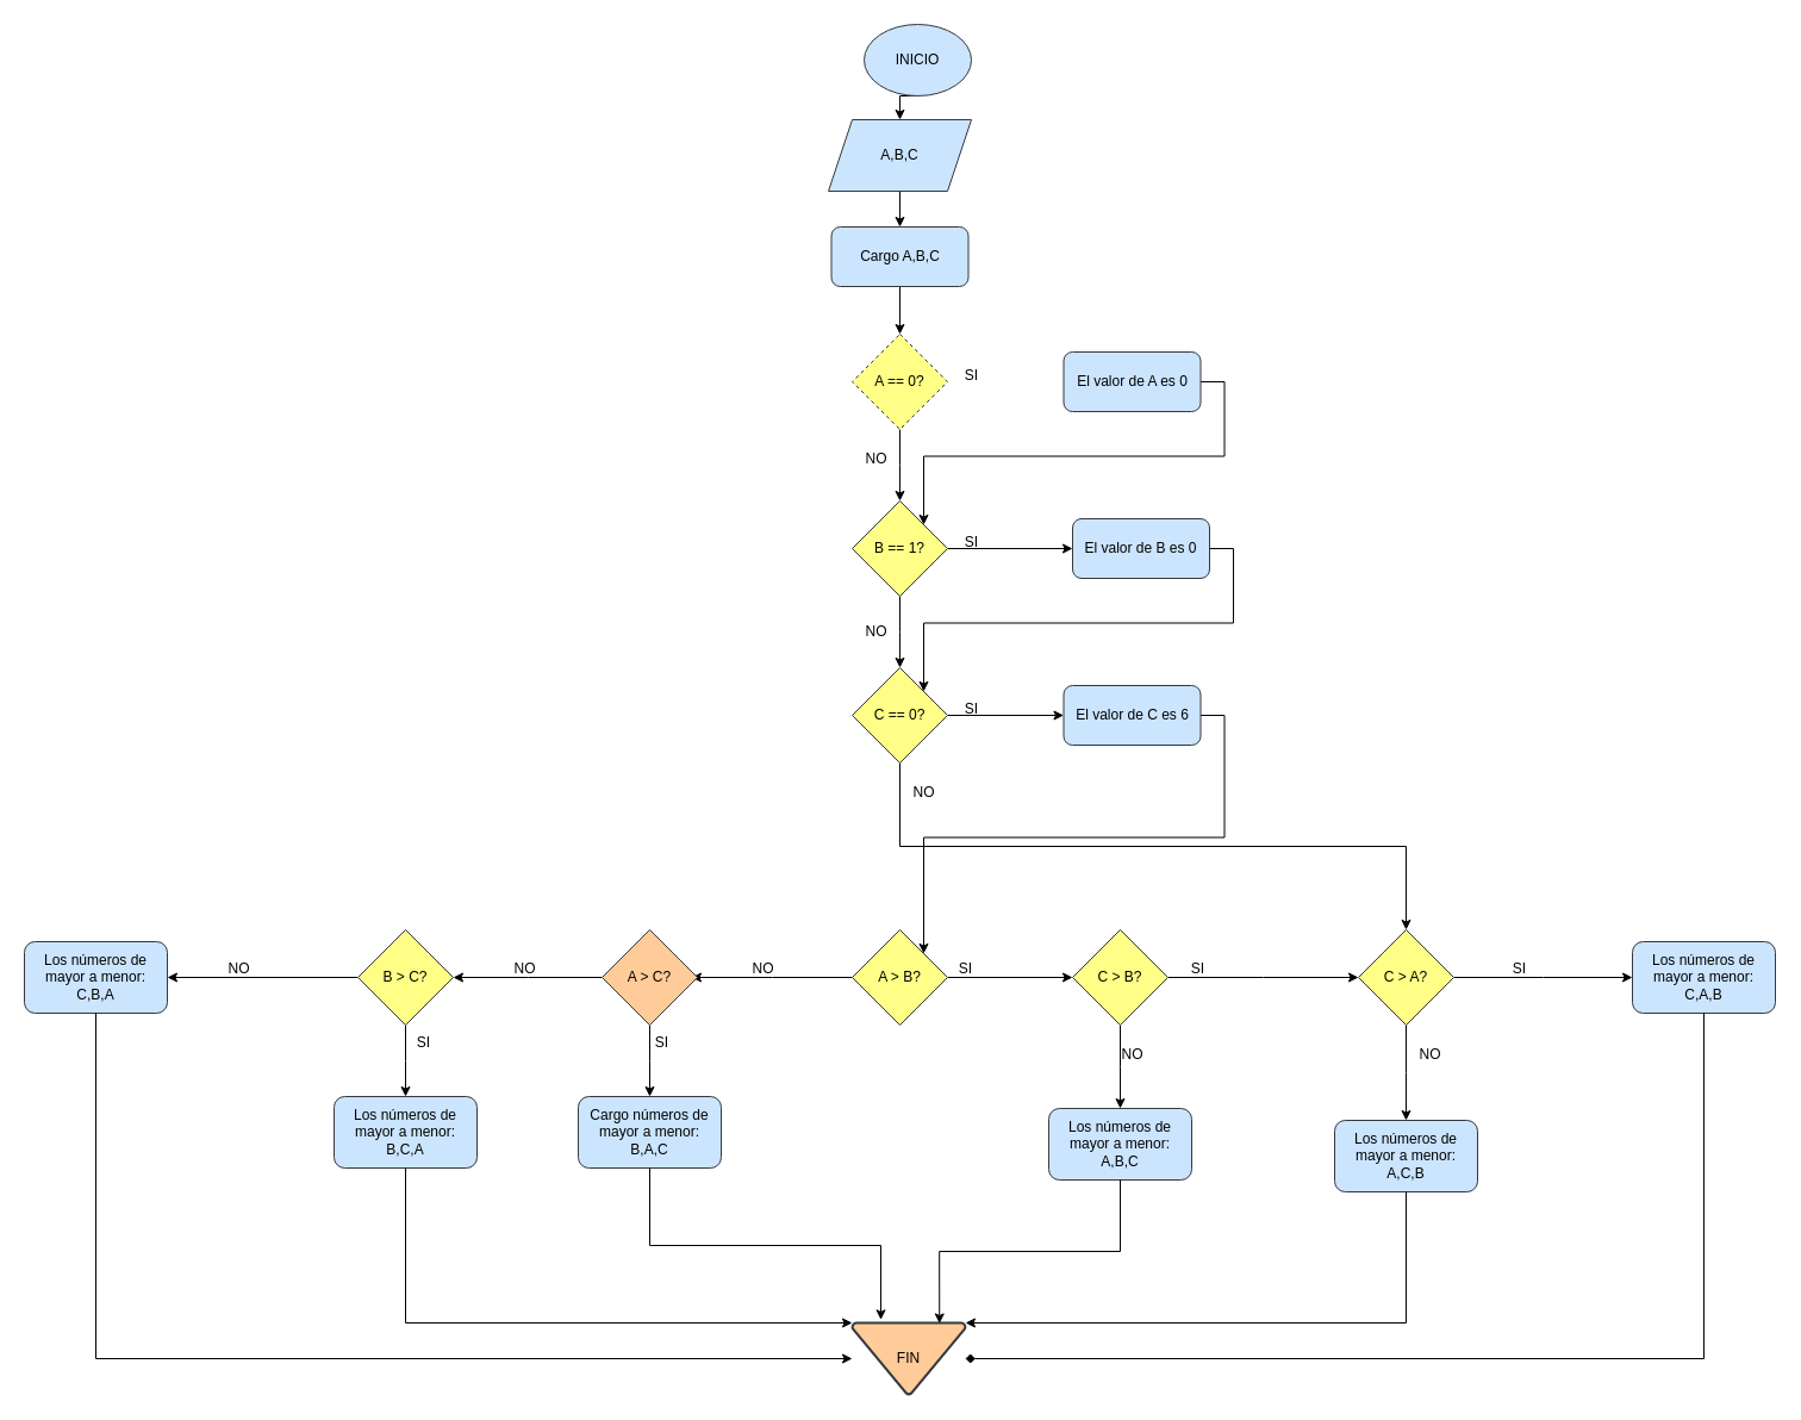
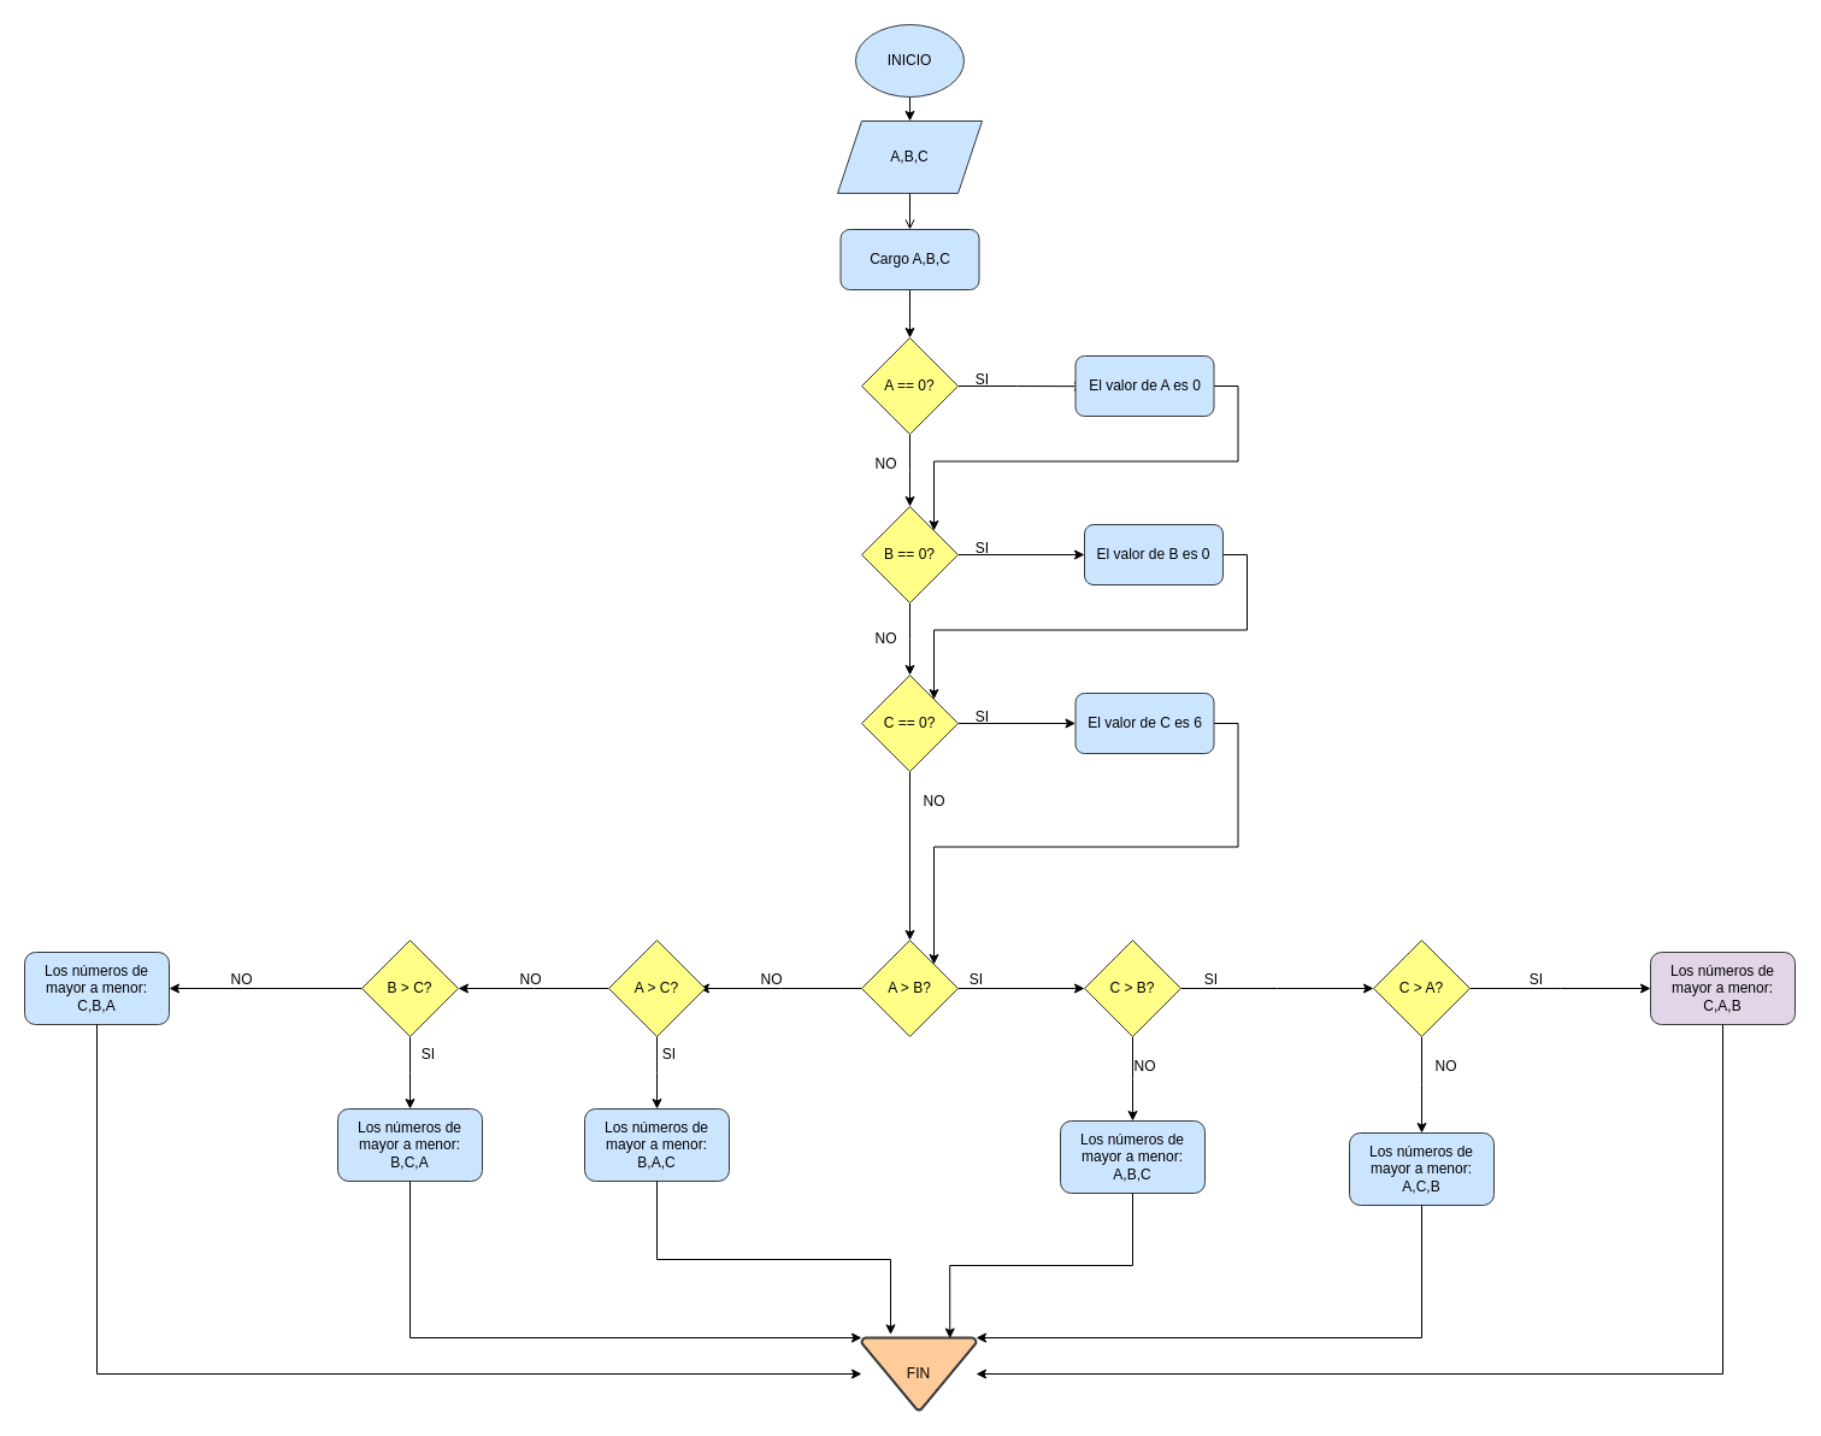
  <mxCell id="0" />
  <mxCell id="1" parent="0" />
  <mxCell id="2" style="edgeStyle=orthogonalEdgeStyle;rounded=0;orthogonalLoop=1;jettySize=auto;html=1;exitX=0.5;exitY=1;exitDx=0;exitDy=0;entryX=0.5;entryY=0;entryDx=0;entryDy=0;" edge="1" parent="1" source="3" target="5"><mxGeometry relative="1" as="geometry" /></mxCell>
- <mxCell id="3" value="INICIO" style="ellipse;whiteSpace=wrap;html=1;fillColor=#cce5ff;strokeColor=#36393d;" vertex="1" parent="1"><mxGeometry x="725" y="20" width="90" height="60" as="geometry" /></mxCell>
- <mxCell id="4" style="edgeStyle=orthogonalEdgeStyle;rounded=0;orthogonalLoop=1;jettySize=auto;html=1;exitX=0.5;exitY=1;exitDx=0;exitDy=0;entryX=0.5;entryY=0;entryDx=0;entryDy=0;" edge="1" parent="1" source="5" target="7"><mxGeometry relative="1" as="geometry" /></mxCell>
+ <mxCell id="3" value="INICIO" style="ellipse;whiteSpace=wrap;html=1;fillColor=#cce5ff;strokeColor=#36393d;" vertex="1" parent="1"><mxGeometry x="710" y="20" width="90" height="60" as="geometry" /></mxCell>
+ <mxCell id="4" style="edgeStyle=orthogonalEdgeStyle;rounded=0;orthogonalLoop=1;jettySize=auto;html=1;exitX=0.5;exitY=1;exitDx=0;exitDy=0;entryX=0.5;entryY=0;entryDx=0;entryDy=0;endArrow=open;" edge="1" parent="1" source="5" target="7"><mxGeometry relative="1" as="geometry" /></mxCell>
  <mxCell id="5" value="A,B,C" style="shape=parallelogram;perimeter=parallelogramPerimeter;whiteSpace=wrap;html=1;fixedSize=1;fillColor=#cce5ff;strokeColor=#36393d;" vertex="1" parent="1"><mxGeometry x="695" y="100" width="120" height="60" as="geometry" /></mxCell>
  <mxCell id="6" style="edgeStyle=orthogonalEdgeStyle;rounded=0;orthogonalLoop=1;jettySize=auto;html=1;exitX=0.5;exitY=1;exitDx=0;exitDy=0;entryX=0.5;entryY=0;entryDx=0;entryDy=0;" edge="1" parent="1" source="7" target="41"><mxGeometry relative="1" as="geometry" /></mxCell>
  <mxCell id="7" value="Cargo A,B,C" style="rounded=1;whiteSpace=wrap;html=1;fillColor=#cce5ff;strokeColor=#36393d;" vertex="1" parent="1"><mxGeometry x="697.5" y="190" width="115" height="50" as="geometry" /></mxCell>
  <mxCell id="8" style="edgeStyle=orthogonalEdgeStyle;rounded=0;orthogonalLoop=1;jettySize=auto;html=1;exitX=1;exitY=0.5;exitDx=0;exitDy=0;" edge="1" parent="1" source="10"><mxGeometry relative="1" as="geometry"><mxPoint x="900" y="820" as="targetPoint" /></mxGeometry></mxCell>
  <mxCell id="9" style="edgeStyle=orthogonalEdgeStyle;rounded=0;orthogonalLoop=1;jettySize=auto;html=1;exitX=0;exitY=0.5;exitDx=0;exitDy=0;" edge="1" parent="1" source="10"><mxGeometry relative="1" as="geometry"><mxPoint x="580" y="820" as="targetPoint" /></mxGeometry></mxCell>
  <mxCell id="10" value="A &amp;gt; B?" style="rhombus;whiteSpace=wrap;html=1;fillColor=#ffff88;strokeColor=#36393d;" vertex="1" parent="1"><mxGeometry x="715" y="780" width="80" height="80" as="geometry" /></mxCell>
  <mxCell id="11" value="NO" style="text;html=1;align=center;verticalAlign=middle;resizable=0;points=[];autosize=1;strokeColor=none;fillColor=none;" vertex="1" parent="1"><mxGeometry x="620" y="798" width="40" height="30" as="geometry" /></mxCell>
  <mxCell id="12" value="SI" style="text;html=1;align=center;verticalAlign=middle;resizable=0;points=[];autosize=1;strokeColor=none;fillColor=none;" vertex="1" parent="1"><mxGeometry x="795" y="798" width="30" height="30" as="geometry" /></mxCell>
  <mxCell id="13" style="edgeStyle=orthogonalEdgeStyle;rounded=0;orthogonalLoop=1;jettySize=auto;html=1;exitX=0.5;exitY=1;exitDx=0;exitDy=0;" edge="1" parent="1" source="15"><mxGeometry relative="1" as="geometry"><mxPoint x="545" y="920" as="targetPoint" /></mxGeometry></mxCell>
  <mxCell id="14" style="edgeStyle=orthogonalEdgeStyle;rounded=0;orthogonalLoop=1;jettySize=auto;html=1;exitX=0;exitY=0.5;exitDx=0;exitDy=0;" edge="1" parent="1" source="15"><mxGeometry relative="1" as="geometry"><mxPoint x="380" y="820" as="targetPoint" /></mxGeometry></mxCell>
- <mxCell id="15" value="A &amp;gt; C?" style="rhombus;whiteSpace=wrap;html=1;fillColor=#ffcc99;strokeColor=#36393d;" vertex="1" parent="1"><mxGeometry x="505" y="780" width="80" height="80" as="geometry" /></mxCell>
+ <mxCell id="15" value="A &amp;gt; C?" style="rhombus;whiteSpace=wrap;html=1;fillColor=#ffff88;strokeColor=#36393d;" vertex="1" parent="1"><mxGeometry x="505" y="780" width="80" height="80" as="geometry" /></mxCell>
  <mxCell id="16" value="NO" style="text;html=1;align=center;verticalAlign=middle;resizable=0;points=[];autosize=1;strokeColor=none;fillColor=none;" vertex="1" parent="1"><mxGeometry x="420" y="798" width="40" height="30" as="geometry" /></mxCell>
  <mxCell id="17" value="SI" style="text;html=1;align=center;verticalAlign=middle;resizable=0;points=[];autosize=1;strokeColor=none;fillColor=none;" vertex="1" parent="1"><mxGeometry x="540" y="860" width="30" height="30" as="geometry" /></mxCell>
- <mxCell id="18" value="Cargo números de mayor a menor: B,A,C" style="rounded=1;whiteSpace=wrap;html=1;fillColor=#cce5ff;strokeColor=#36393d;" vertex="1" parent="1"><mxGeometry x="485" y="920" width="120" height="60" as="geometry" /></mxCell>
+ <mxCell id="18" value="Los números de mayor a menor: B,A,C" style="rounded=1;whiteSpace=wrap;html=1;fillColor=#cce5ff;strokeColor=#36393d;" vertex="1" parent="1"><mxGeometry x="485" y="920" width="120" height="60" as="geometry" /></mxCell>
  <mxCell id="19" style="edgeStyle=orthogonalEdgeStyle;rounded=0;orthogonalLoop=1;jettySize=auto;html=1;exitX=0.5;exitY=1;exitDx=0;exitDy=0;" edge="1" parent="1" source="21"><mxGeometry relative="1" as="geometry"><mxPoint x="340" y="920" as="targetPoint" /></mxGeometry></mxCell>
  <mxCell id="20" style="edgeStyle=orthogonalEdgeStyle;rounded=0;orthogonalLoop=1;jettySize=auto;html=1;exitX=0;exitY=0.5;exitDx=0;exitDy=0;" edge="1" parent="1" source="21"><mxGeometry relative="1" as="geometry"><mxPoint x="140" y="820" as="targetPoint" /></mxGeometry></mxCell>
  <mxCell id="21" value="B &amp;gt; C?" style="rhombus;whiteSpace=wrap;html=1;fillColor=#ffff88;strokeColor=#36393d;" vertex="1" parent="1"><mxGeometry x="300" y="780" width="80" height="80" as="geometry" /></mxCell>
  <mxCell id="22" value="NO" style="text;html=1;align=center;verticalAlign=middle;resizable=0;points=[];autosize=1;strokeColor=none;fillColor=none;" vertex="1" parent="1"><mxGeometry x="180" y="798" width="40" height="30" as="geometry" /></mxCell>
  <mxCell id="23" value="SI" style="text;html=1;align=center;verticalAlign=middle;resizable=0;points=[];autosize=1;strokeColor=none;fillColor=none;" vertex="1" parent="1"><mxGeometry x="340" y="860" width="30" height="30" as="geometry" /></mxCell>
  <mxCell id="24" style="edgeStyle=orthogonalEdgeStyle;rounded=0;orthogonalLoop=1;jettySize=auto;html=1;exitX=1;exitY=0.5;exitDx=0;exitDy=0;" edge="1" parent="1" source="26"><mxGeometry relative="1" as="geometry"><mxPoint x="1140" y="820" as="targetPoint" /></mxGeometry></mxCell>
  <mxCell id="25" style="edgeStyle=orthogonalEdgeStyle;rounded=0;orthogonalLoop=1;jettySize=auto;html=1;exitX=0.5;exitY=1;exitDx=0;exitDy=0;" edge="1" parent="1" source="26"><mxGeometry relative="1" as="geometry"><mxPoint x="940" y="930" as="targetPoint" /></mxGeometry></mxCell>
  <mxCell id="26" value="C &amp;gt; B?" style="rhombus;whiteSpace=wrap;html=1;fillColor=#ffff88;strokeColor=#36393d;" vertex="1" parent="1"><mxGeometry x="900" y="780" width="80" height="80" as="geometry" /></mxCell>
  <mxCell id="27" value="NO" style="text;html=1;align=center;verticalAlign=middle;resizable=0;points=[];autosize=1;strokeColor=none;fillColor=none;" vertex="1" parent="1"><mxGeometry x="930" y="870" width="40" height="30" as="geometry" /></mxCell>
  <mxCell id="28" value="SI" style="text;html=1;align=center;verticalAlign=middle;resizable=0;points=[];autosize=1;strokeColor=none;fillColor=none;" vertex="1" parent="1"><mxGeometry x="990" y="798" width="30" height="30" as="geometry" /></mxCell>
  <mxCell id="29" style="edgeStyle=orthogonalEdgeStyle;rounded=0;orthogonalLoop=1;jettySize=auto;html=1;exitX=1;exitY=0.5;exitDx=0;exitDy=0;" edge="1" parent="1" source="31"><mxGeometry relative="1" as="geometry"><mxPoint x="1370" y="820" as="targetPoint" /></mxGeometry></mxCell>
  <mxCell id="30" style="edgeStyle=orthogonalEdgeStyle;rounded=0;orthogonalLoop=1;jettySize=auto;html=1;exitX=0.5;exitY=1;exitDx=0;exitDy=0;" edge="1" parent="1" source="31"><mxGeometry relative="1" as="geometry"><mxPoint x="1180" y="940" as="targetPoint" /></mxGeometry></mxCell>
  <mxCell id="31" value="C &amp;gt; A?" style="rhombus;whiteSpace=wrap;html=1;fillColor=#ffff88;strokeColor=#36393d;" vertex="1" parent="1"><mxGeometry x="1140" y="780" width="80" height="80" as="geometry" /></mxCell>
  <mxCell id="32" value="NO" style="text;html=1;align=center;verticalAlign=middle;resizable=0;points=[];autosize=1;strokeColor=none;fillColor=none;" vertex="1" parent="1"><mxGeometry x="1180" y="870" width="40" height="30" as="geometry" /></mxCell>
  <mxCell id="33" value="SI" style="text;html=1;align=center;verticalAlign=middle;resizable=0;points=[];autosize=1;strokeColor=none;fillColor=none;" vertex="1" parent="1"><mxGeometry x="1260" y="798" width="30" height="30" as="geometry" /></mxCell>
  <mxCell id="34" value="Los números de mayor a menor: B,C,A" style="rounded=1;whiteSpace=wrap;html=1;fillColor=#cce5ff;strokeColor=#36393d;" vertex="1" parent="1"><mxGeometry x="280" y="920" width="120" height="60" as="geometry" /></mxCell>
  <mxCell id="35" value="Los números de mayor a menor: C,B,A" style="rounded=1;whiteSpace=wrap;html=1;fillColor=#cce5ff;strokeColor=#36393d;" vertex="1" parent="1"><mxGeometry x="20" y="790" width="120" height="60" as="geometry" /></mxCell>
  <mxCell id="36" value="Los números de mayor a menor: A,B,C" style="rounded=1;whiteSpace=wrap;html=1;fillColor=#cce5ff;strokeColor=#36393d;" vertex="1" parent="1"><mxGeometry x="880" y="930" width="120" height="60" as="geometry" /></mxCell>
- <mxCell id="37" value="Los números de mayor a menor: C,A,B" style="rounded=1;whiteSpace=wrap;html=1;fillColor=#cce5ff;strokeColor=#36393d;" vertex="1" parent="1"><mxGeometry x="1370" y="790" width="120" height="60" as="geometry" /></mxCell>
+ <mxCell id="37" value="Los números de mayor a menor: C,A,B" style="rounded=1;whiteSpace=wrap;html=1;fillColor=#e1d5e7;strokeColor=#36393d;" vertex="1" parent="1"><mxGeometry x="1370" y="790" width="120" height="60" as="geometry" /></mxCell>
  <mxCell id="38" value="Los números de mayor a menor: A,C,B" style="rounded=1;whiteSpace=wrap;html=1;fillColor=#cce5ff;strokeColor=#36393d;" vertex="1" parent="1"><mxGeometry x="1120" y="940" width="120" height="60" as="geometry" /></mxCell>
+ <mxCell id="39" style="edgeStyle=orthogonalEdgeStyle;rounded=0;orthogonalLoop=1;jettySize=auto;html=1;exitX=1;exitY=0.5;exitDx=0;exitDy=0;entryX=0.065;entryY=0.504;entryDx=0;entryDy=0;entryPerimeter=0;" edge="1" parent="1" source="41" target="55"><mxGeometry relative="1" as="geometry"><mxPoint x="890" y="320.222" as="targetPoint" /></mxGeometry></mxCell>
  <mxCell id="40" style="edgeStyle=orthogonalEdgeStyle;rounded=0;orthogonalLoop=1;jettySize=auto;html=1;exitX=0.5;exitY=1;exitDx=0;exitDy=0;" edge="1" parent="1" source="41"><mxGeometry relative="1" as="geometry"><mxPoint x="755" y="420" as="targetPoint" /></mxGeometry></mxCell>
- <mxCell id="41" value="A == 0?" style="rhombus;whiteSpace=wrap;html=1;fillColor=#ffff88;strokeColor=#36393d;dashed=1;" vertex="1" parent="1"><mxGeometry x="715" y="280" width="80" height="80" as="geometry" /></mxCell>
+ <mxCell id="41" value="A == 0?" style="rhombus;whiteSpace=wrap;html=1;fillColor=#ffff88;strokeColor=#36393d;" vertex="1" parent="1"><mxGeometry x="715" y="280" width="80" height="80" as="geometry" /></mxCell>
  <mxCell id="42" value="SI" style="text;html=1;align=center;verticalAlign=middle;resizable=0;points=[];autosize=1;strokeColor=none;fillColor=none;" vertex="1" parent="1"><mxGeometry x="800" y="300" width="30" height="30" as="geometry" /></mxCell>
  <mxCell id="43" value="NO" style="text;html=1;align=center;verticalAlign=middle;resizable=0;points=[];autosize=1;strokeColor=none;fillColor=none;" vertex="1" parent="1"><mxGeometry x="715" y="370" width="40" height="30" as="geometry" /></mxCell>
  <mxCell id="44" style="edgeStyle=orthogonalEdgeStyle;rounded=0;orthogonalLoop=1;jettySize=auto;html=1;exitX=1;exitY=0.5;exitDx=0;exitDy=0;entryX=0;entryY=0.5;entryDx=0;entryDy=0;" edge="1" parent="1" source="46" target="57"><mxGeometry relative="1" as="geometry"><mxPoint x="890" y="460.222" as="targetPoint" /></mxGeometry></mxCell>
  <mxCell id="45" style="edgeStyle=orthogonalEdgeStyle;rounded=0;orthogonalLoop=1;jettySize=auto;html=1;exitX=0.5;exitY=1;exitDx=0;exitDy=0;" edge="1" parent="1" source="46"><mxGeometry relative="1" as="geometry"><mxPoint x="755" y="560" as="targetPoint" /></mxGeometry></mxCell>
- <mxCell id="46" value="B == 1?" style="rhombus;whiteSpace=wrap;html=1;fillColor=#ffff88;strokeColor=#36393d;" vertex="1" parent="1"><mxGeometry x="715" y="420" width="80" height="80" as="geometry" /></mxCell>
+ <mxCell id="46" value="B == 0?" style="rhombus;whiteSpace=wrap;html=1;fillColor=#ffff88;strokeColor=#36393d;" vertex="1" parent="1"><mxGeometry x="715" y="420" width="80" height="80" as="geometry" /></mxCell>
  <mxCell id="47" value="SI" style="text;html=1;align=center;verticalAlign=middle;resizable=0;points=[];autosize=1;strokeColor=none;fillColor=none;" vertex="1" parent="1"><mxGeometry x="800" y="440" width="30" height="30" as="geometry" /></mxCell>
  <mxCell id="48" value="NO" style="text;html=1;align=center;verticalAlign=middle;resizable=0;points=[];autosize=1;strokeColor=none;fillColor=none;" vertex="1" parent="1"><mxGeometry x="715" y="515" width="40" height="30" as="geometry" /></mxCell>
  <mxCell id="49" style="edgeStyle=orthogonalEdgeStyle;rounded=0;orthogonalLoop=1;jettySize=auto;html=1;exitX=1;exitY=0.5;exitDx=0;exitDy=0;entryX=0;entryY=0.5;entryDx=0;entryDy=0;" edge="1" parent="1" source="51" target="59"><mxGeometry relative="1" as="geometry"><mxPoint x="890" y="600.222" as="targetPoint" /></mxGeometry></mxCell>
- <mxCell id="50" style="edgeStyle=orthogonalEdgeStyle;rounded=0;orthogonalLoop=1;jettySize=auto;html=1;exitX=0.5;exitY=1;exitDx=0;exitDy=0;" edge="1" parent="1" source="51" target="31"><mxGeometry relative="1" as="geometry"><mxPoint x="755" y="700" as="targetPoint" /></mxGeometry></mxCell>
+ <mxCell id="50" style="edgeStyle=orthogonalEdgeStyle;rounded=0;orthogonalLoop=1;jettySize=auto;html=1;exitX=0.5;exitY=1;exitDx=0;exitDy=0;entryX=0.5;entryY=0;entryDx=0;entryDy=0;" edge="1" parent="1" source="51" target="10"><mxGeometry relative="1" as="geometry"><mxPoint x="755" y="700" as="targetPoint" /></mxGeometry></mxCell>
  <mxCell id="51" value="C == 0?" style="rhombus;whiteSpace=wrap;html=1;fillColor=#ffff88;strokeColor=#36393d;" vertex="1" parent="1"><mxGeometry x="715" y="560" width="80" height="80" as="geometry" /></mxCell>
  <mxCell id="52" value="SI" style="text;html=1;align=center;verticalAlign=middle;resizable=0;points=[];autosize=1;strokeColor=none;fillColor=none;" vertex="1" parent="1"><mxGeometry x="800" y="580" width="30" height="30" as="geometry" /></mxCell>
  <mxCell id="53" value="NO" style="text;html=1;align=center;verticalAlign=middle;resizable=0;points=[];autosize=1;strokeColor=none;fillColor=none;" vertex="1" parent="1"><mxGeometry x="755" y="650" width="40" height="30" as="geometry" /></mxCell>
  <mxCell id="54" style="edgeStyle=orthogonalEdgeStyle;rounded=0;orthogonalLoop=1;jettySize=auto;html=1;exitX=1;exitY=0.5;exitDx=0;exitDy=0;entryX=1;entryY=0;entryDx=0;entryDy=0;" edge="1" parent="1" source="55" target="46"><mxGeometry relative="1" as="geometry" /></mxCell>
  <mxCell id="55" value="El valor de A es 0" style="rounded=1;whiteSpace=wrap;html=1;fillColor=#cce5ff;strokeColor=#36393d;" vertex="1" parent="1"><mxGeometry x="892.5" y="295" width="115" height="50" as="geometry" /></mxCell>
  <mxCell id="56" style="edgeStyle=orthogonalEdgeStyle;rounded=0;orthogonalLoop=1;jettySize=auto;html=1;exitX=1;exitY=0.5;exitDx=0;exitDy=0;entryX=1;entryY=0;entryDx=0;entryDy=0;" edge="1" parent="1" source="57" target="51"><mxGeometry relative="1" as="geometry" /></mxCell>
  <mxCell id="57" value="El valor de B es 0" style="rounded=1;whiteSpace=wrap;html=1;fillColor=#cce5ff;strokeColor=#36393d;" vertex="1" parent="1"><mxGeometry x="900" y="435" width="115" height="50" as="geometry" /></mxCell>
  <mxCell id="58" style="edgeStyle=orthogonalEdgeStyle;rounded=0;orthogonalLoop=1;jettySize=auto;html=1;exitX=1;exitY=0.5;exitDx=0;exitDy=0;entryX=1;entryY=0;entryDx=0;entryDy=0;" edge="1" parent="1" source="59" target="10"><mxGeometry relative="1" as="geometry" /></mxCell>
  <mxCell id="59" value="El valor de C es 6" style="rounded=1;whiteSpace=wrap;html=1;fillColor=#cce5ff;strokeColor=#36393d;" vertex="1" parent="1"><mxGeometry x="892.5" y="575" width="115" height="50" as="geometry" /></mxCell>
  <mxCell id="60" value="FIN" style="strokeWidth=2;html=1;shape=mxgraph.flowchart.merge_or_storage;whiteSpace=wrap;fillColor=#ffcc99;strokeColor=#36393d;" vertex="1" parent="1"><mxGeometry x="715" y="1110" width="95" height="60" as="geometry" /></mxCell>
  <mxCell id="61" style="edgeStyle=orthogonalEdgeStyle;rounded=0;orthogonalLoop=1;jettySize=auto;html=1;exitX=0.5;exitY=1;exitDx=0;exitDy=0;entryX=0;entryY=0.5;entryDx=0;entryDy=0;entryPerimeter=0;" edge="1" parent="1" source="35" target="60"><mxGeometry relative="1" as="geometry" /></mxCell>
  <mxCell id="62" style="edgeStyle=orthogonalEdgeStyle;rounded=0;orthogonalLoop=1;jettySize=auto;html=1;exitX=0.5;exitY=1;exitDx=0;exitDy=0;entryX=0;entryY=0;entryDx=0;entryDy=0;entryPerimeter=0;" edge="1" parent="1" source="34" target="60"><mxGeometry relative="1" as="geometry"><Array as="points"><mxPoint x="340" y="1110" /></Array></mxGeometry></mxCell>
  <mxCell id="63" style="edgeStyle=orthogonalEdgeStyle;rounded=0;orthogonalLoop=1;jettySize=auto;html=1;exitX=0.5;exitY=1;exitDx=0;exitDy=0;entryX=0.253;entryY=-0.044;entryDx=0;entryDy=0;entryPerimeter=0;" edge="1" parent="1" source="18" target="60"><mxGeometry relative="1" as="geometry" /></mxCell>
  <mxCell id="64" style="edgeStyle=orthogonalEdgeStyle;rounded=0;orthogonalLoop=1;jettySize=auto;html=1;exitX=0.5;exitY=1;exitDx=0;exitDy=0;entryX=0.771;entryY=0.008;entryDx=0;entryDy=0;entryPerimeter=0;" edge="1" parent="1" source="36" target="60"><mxGeometry relative="1" as="geometry" /></mxCell>
  <mxCell id="65" style="edgeStyle=orthogonalEdgeStyle;rounded=0;orthogonalLoop=1;jettySize=auto;html=1;exitX=0.5;exitY=1;exitDx=0;exitDy=0;entryX=1;entryY=0;entryDx=0;entryDy=0;entryPerimeter=0;" edge="1" parent="1" source="38" target="60"><mxGeometry relative="1" as="geometry"><Array as="points"><mxPoint x="1180" y="1110" /></Array></mxGeometry></mxCell>
- <mxCell id="66" style="edgeStyle=orthogonalEdgeStyle;rounded=0;orthogonalLoop=1;jettySize=auto;html=1;exitX=0.5;exitY=1;exitDx=0;exitDy=0;entryX=1;entryY=0.5;entryDx=0;entryDy=0;entryPerimeter=0;endArrow=diamond;" edge="1" parent="1" source="37" target="60"><mxGeometry relative="1" as="geometry" /></mxCell>
+ <mxCell id="66" style="edgeStyle=orthogonalEdgeStyle;rounded=0;orthogonalLoop=1;jettySize=auto;html=1;exitX=0.5;exitY=1;exitDx=0;exitDy=0;entryX=1;entryY=0.5;entryDx=0;entryDy=0;entryPerimeter=0;" edge="1" parent="1" source="37" target="60"><mxGeometry relative="1" as="geometry" /></mxCell>
